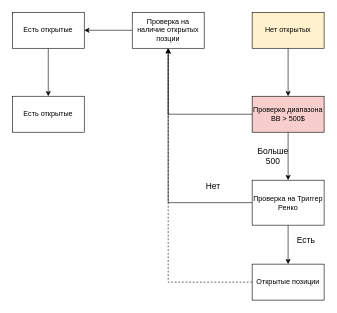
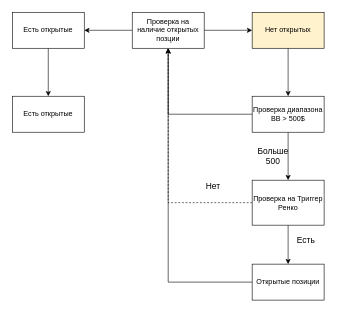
  <mxCell id="0" />
  <mxCell id="1" parent="0" />
  <mxCell id="2" value="" style="edgeStyle=orthogonalEdgeStyle;rounded=0;orthogonalLoop=1;jettySize=auto;html=1;" edge="1" parent="1" source="4" target="16"><mxGeometry relative="1" as="geometry" /></mxCell>
+ <mxCell id="3" value="" style="edgeStyle=orthogonalEdgeStyle;rounded=0;orthogonalLoop=1;jettySize=auto;html=1;" edge="1" parent="1" source="4" target="6"><mxGeometry relative="1" as="geometry" /></mxCell>
  <mxCell id="4" value="Проверка на наличие открытых позции" style="rounded=0;whiteSpace=wrap;html=1;" vertex="1" parent="1"><mxGeometry x="220" y="20" width="120" height="60" as="geometry" /></mxCell>
  <mxCell id="5" value="" style="edgeStyle=orthogonalEdgeStyle;rounded=0;orthogonalLoop=1;jettySize=auto;html=1;" edge="1" parent="1" source="6" target="9"><mxGeometry relative="1" as="geometry" /></mxCell>
  <mxCell id="6" value="Нет открытых" style="rounded=0;whiteSpace=wrap;html=1;fillColor=#fff2cc;" vertex="1" parent="1"><mxGeometry x="420" y="20" width="120" height="60" as="geometry" /></mxCell>
  <mxCell id="7" value="" style="edgeStyle=orthogonalEdgeStyle;rounded=0;orthogonalLoop=1;jettySize=auto;html=1;entryX=0.5;entryY=1;entryDx=0;entryDy=0;" edge="1" parent="1" source="9" target="4"><mxGeometry relative="1" as="geometry"><mxPoint x="340" y="190" as="targetPoint" /></mxGeometry></mxCell>
  <mxCell id="8" value="" style="edgeStyle=orthogonalEdgeStyle;rounded=0;orthogonalLoop=1;jettySize=auto;html=1;" edge="1" parent="1" source="9" target="12"><mxGeometry relative="1" as="geometry" /></mxCell>
- <mxCell id="9" value="Проверка диапазона BB &amp;gt; 500$" style="rounded=0;whiteSpace=wrap;html=1;fillColor=#f8cecc;" vertex="1" parent="1"><mxGeometry x="420" y="160" width="120" height="60" as="geometry" /></mxCell>
+ <mxCell id="9" value="Проверка диапазона BB &amp;gt; 500$" style="rounded=0;whiteSpace=wrap;html=1;" vertex="1" parent="1"><mxGeometry x="420" y="160" width="120" height="60" as="geometry" /></mxCell>
  <mxCell id="10" value="" style="edgeStyle=orthogonalEdgeStyle;rounded=0;orthogonalLoop=1;jettySize=auto;html=1;" edge="1" parent="1" source="12" target="14"><mxGeometry relative="1" as="geometry" /></mxCell>
- <mxCell id="11" value="" style="edgeStyle=orthogonalEdgeStyle;rounded=0;orthogonalLoop=1;jettySize=auto;html=1;entryX=0.5;entryY=1;entryDx=0;entryDy=0;" edge="1" parent="1" source="12" target="4"><mxGeometry relative="1" as="geometry"><mxPoint x="340" y="330" as="targetPoint" /></mxGeometry></mxCell>
+ <mxCell id="11" value="" style="edgeStyle=orthogonalEdgeStyle;rounded=0;orthogonalLoop=1;jettySize=auto;html=1;entryX=0.5;entryY=1;entryDx=0;entryDy=0;dashed=1;" edge="1" parent="1" source="12" target="4"><mxGeometry relative="1" as="geometry"><mxPoint x="340" y="330" as="targetPoint" /></mxGeometry></mxCell>
  <mxCell id="12" value="Проверка на Триггер&lt;br&gt;Ренко" style="rounded=0;whiteSpace=wrap;html=1;" vertex="1" parent="1"><mxGeometry x="420" y="300" width="120" height="75" as="geometry" /></mxCell>
- <mxCell id="13" value="" style="edgeStyle=orthogonalEdgeStyle;rounded=0;orthogonalLoop=1;jettySize=auto;html=1;entryX=0.5;entryY=1;entryDx=0;entryDy=0;dashed=1;" edge="1" parent="1" source="14" target="4"><mxGeometry relative="1" as="geometry"><mxPoint x="340" y="470" as="targetPoint" /></mxGeometry></mxCell>
+ <mxCell id="13" value="" style="edgeStyle=orthogonalEdgeStyle;rounded=0;orthogonalLoop=1;jettySize=auto;html=1;entryX=0.5;entryY=1;entryDx=0;entryDy=0;" edge="1" parent="1" source="14" target="4"><mxGeometry relative="1" as="geometry"><mxPoint x="340" y="470" as="targetPoint" /></mxGeometry></mxCell>
  <mxCell id="14" value="Открытые позиции" style="rounded=0;whiteSpace=wrap;html=1;" vertex="1" parent="1"><mxGeometry x="420" y="440" width="120" height="60" as="geometry" /></mxCell>
  <mxCell id="15" value="" style="edgeStyle=orthogonalEdgeStyle;rounded=0;orthogonalLoop=1;jettySize=auto;html=1;" edge="1" parent="1" source="16" target="17"><mxGeometry relative="1" as="geometry" /></mxCell>
  <mxCell id="16" value="Есть открытые" style="rounded=0;whiteSpace=wrap;html=1;" vertex="1" parent="1"><mxGeometry x="20" y="20" width="120" height="60" as="geometry" /></mxCell>
  <mxCell id="17" value="Есть открытые" style="rounded=0;whiteSpace=wrap;html=1;" vertex="1" parent="1"><mxGeometry x="20" y="160" width="120" height="60" as="geometry" /></mxCell>
  <mxCell id="18" value="&lt;font style=&quot;font-size: 14px&quot;&gt;Больше 500&lt;/font&gt;&lt;br&gt;" style="text;html=1;strokeColor=none;fillColor=none;align=center;verticalAlign=middle;whiteSpace=wrap;rounded=0;" vertex="1" parent="1"><mxGeometry x="435" y="250" width="40" height="20" as="geometry" /></mxCell>
  <mxCell id="19" value="&lt;font style=&quot;font-size: 14px&quot;&gt;Нет&lt;/font&gt;" style="text;html=1;strokeColor=none;fillColor=none;align=center;verticalAlign=middle;whiteSpace=wrap;rounded=0;" vertex="1" parent="1"><mxGeometry x="335" y="300" width="40" height="20" as="geometry" /></mxCell>
  <mxCell id="20" value="&lt;font style=&quot;font-size: 14px&quot;&gt;Есть&lt;/font&gt;" style="text;html=1;strokeColor=none;fillColor=none;align=center;verticalAlign=middle;whiteSpace=wrap;rounded=0;" vertex="1" parent="1"><mxGeometry x="490" y="390" width="40" height="20" as="geometry" /></mxCell>
